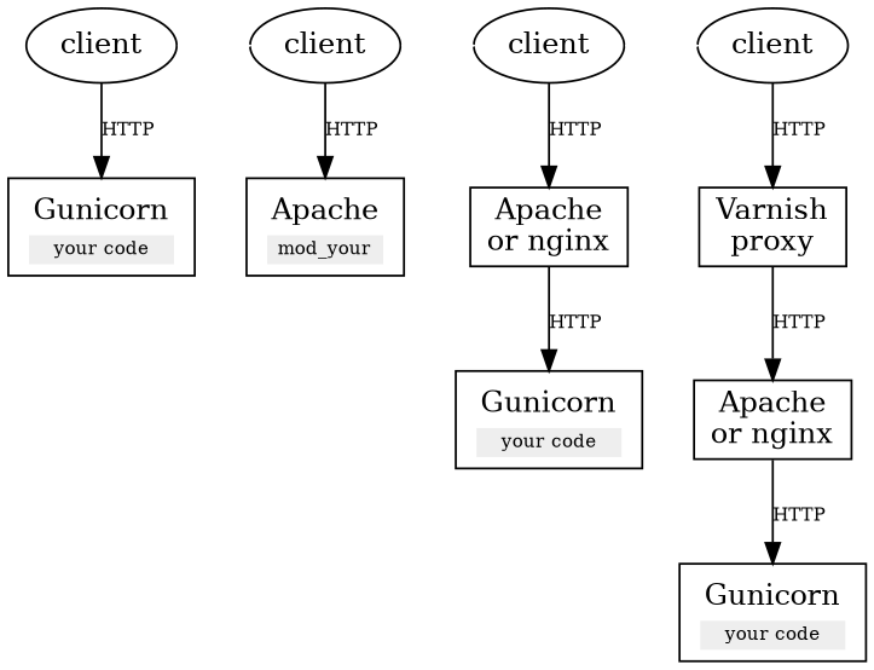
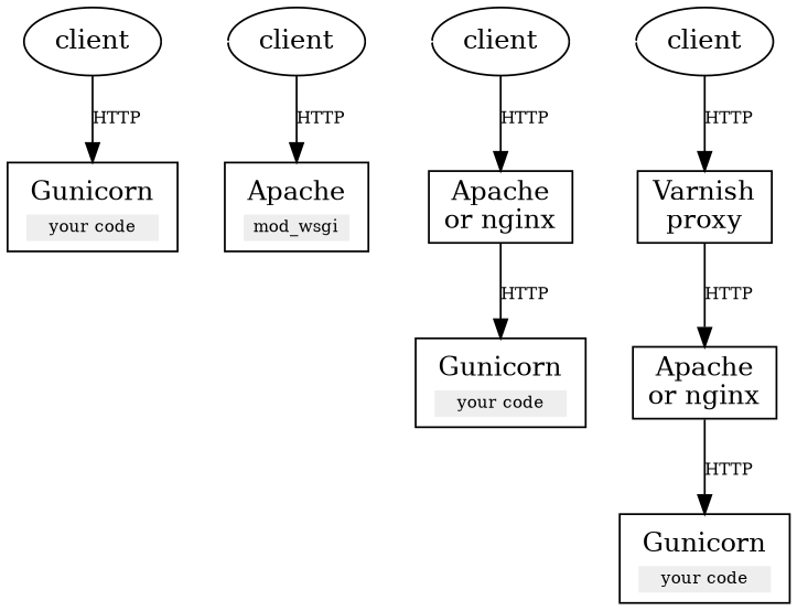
  digraph {
    rankdir=TB
    node [shape=rectangle]
    edge [fontsize=9]
    n1 [label=client shape=""]
    n2 [label=client shape=""]
    n3 [label=client shape=""]
    n4 [label=client shape=""]
    n5 [label=<<table border="0" cellborder="0"><tr><td>Gunicorn</td></tr><tr><td bgcolor="#eeeeee"><font point-size="9">your code</font></td></tr></table>>]
-   n6 [label=<<table border="0" cellborder="0"><tr><td>Apache</td></tr><tr><td bgcolor="#eeeeee"><font point-size="9">mod_your</font></td></tr></table>>]
+   n6 [label=<<table border="0" cellborder="0"><tr><td>Apache</td></tr><tr><td bgcolor="#eeeeee"><font point-size="9">mod_wsgi</font></td></tr></table>>]
    n7 [label="Apache\nor nginx"]
    "Varnish\nproxy"
    n9 [label=<<table border="0" cellborder="0"><tr><td>Gunicorn</td></tr><tr><td bgcolor="#eeeeee"><font point-size="9">your code</font></td></tr></table>>]
    n10 [label="Apache\nor nginx"]
    n11 [label=<<table border="0" cellborder="0"><tr><td>Gunicorn</td></tr><tr><td bgcolor="#eeeeee"><font point-size="9">your code</font></td></tr></table>>]
    subgraph sub_1 {
      rank=same
      n1
      n2
      n3
      n4
    }
    n1 -> n2 [color=white]
    n1 -> n5 [label=HTTP]
    n2 -> n3 [color=white]
    n2 -> n6 [label=HTTP]
    n3 -> n4 [color=white]
    n3 -> n7 [label=HTTP]
    n4 -> "Varnish\nproxy" [label=HTTP]
    n7 -> n9 [label=HTTP]
    "Varnish\nproxy" -> n10 [label=HTTP]
    n10 -> n11 [label=HTTP]
  }
